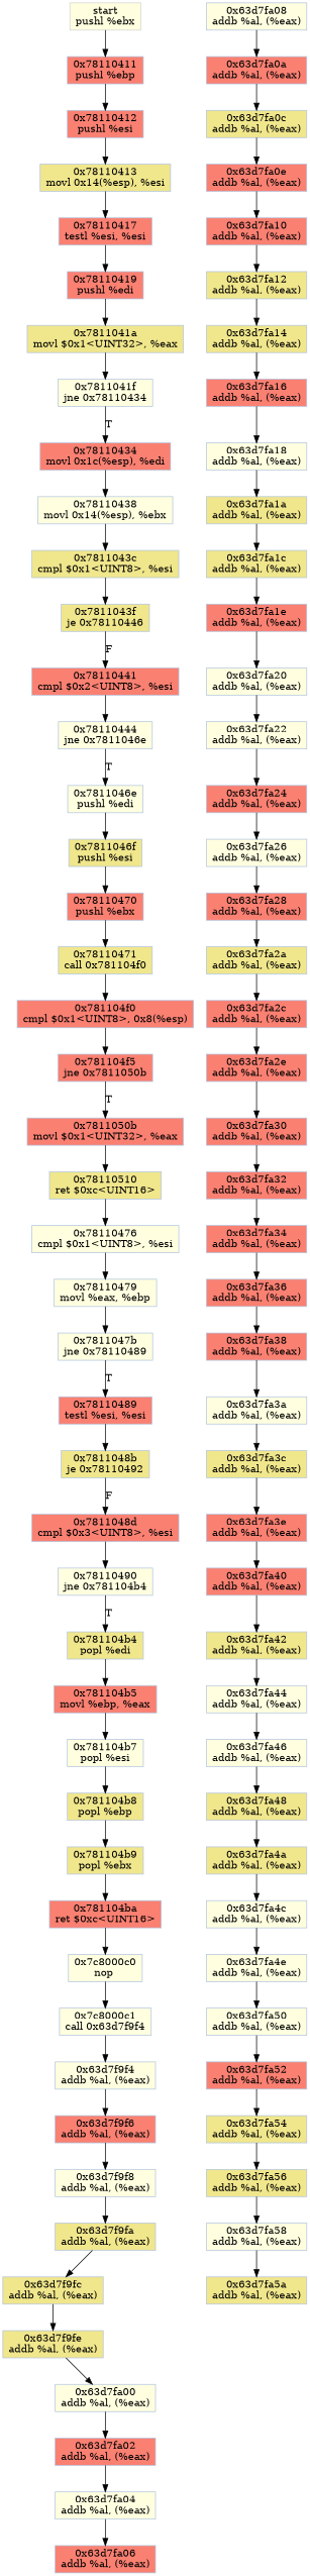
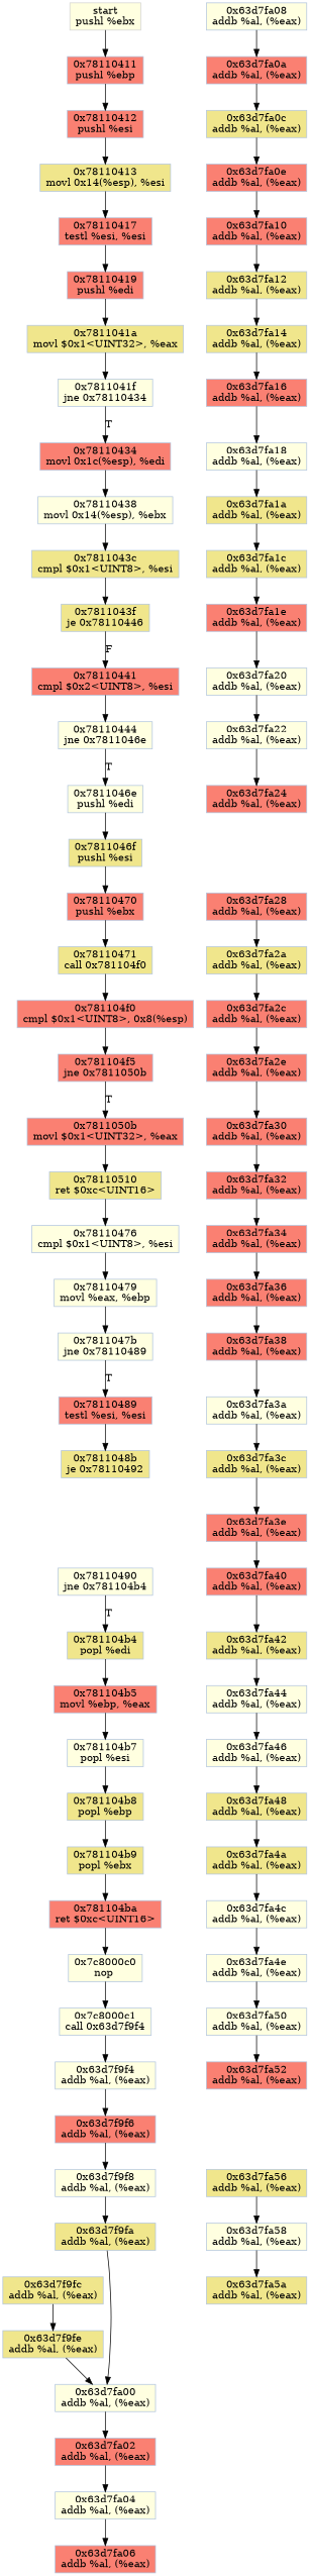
  digraph {
    node [color=lightsteelblue fillcolor=salmon shape=rectangle style=filled]
    edge [color="#000000"]
    n1 [color=lightgrey fillcolor=lightyellow label="start\npushl %ebx"]
    n2 [label="0x78110411\npushl %ebp"]
    n3 [label="0x78110412\npushl %esi"]
    n4 [fillcolor=khaki label="0x78110413\nmovl 0x14(%esp), %esi"]
    n5 [label="0x78110417\ntestl %esi, %esi"]
    n6 [label="0x78110419\npushl %edi"]
    n7 [fillcolor=khaki label="0x7811041a\nmovl $0x1<UINT32>, %eax"]
    n8 [fillcolor=lightyellow label="0x7811041f\njne 0x78110434"]
    n9 [label="0x78110434\nmovl 0x1c(%esp), %edi"]
    n10 [fillcolor=lightyellow label="0x78110438\nmovl 0x14(%esp), %ebx"]
    n11 [fillcolor=khaki label="0x7811043c\ncmpl $0x1<UINT8>, %esi"]
    n12 [fillcolor=khaki label="0x7811043f\nje 0x78110446"]
    n13 [label="0x78110441\ncmpl $0x2<UINT8>, %esi"]
    n14 [fillcolor=lightyellow label="0x78110444\njne 0x7811046e"]
    n15 [fillcolor=lightyellow label="0x7811046e\npushl %edi"]
    n16 [fillcolor=khaki label="0x7811046f\npushl %esi"]
    n17 [label="0x78110470\npushl %ebx"]
    n18 [fillcolor=khaki label="0x78110471\ncall 0x781104f0"]
    n19 [label="0x781104f0\ncmpl $0x1<UINT8>, 0x8(%esp)"]
    n20 [label="0x781104f5\njne 0x7811050b"]
    n21 [label="0x7811050b\nmovl $0x1<UINT32>, %eax"]
    n22 [fillcolor=khaki label="0x78110510\nret $0xc<UINT16>"]
    n23 [fillcolor=lightyellow label="0x78110476\ncmpl $0x1<UINT8>, %esi"]
    n24 [fillcolor=lightyellow label="0x78110479\nmovl %eax, %ebp"]
    n25 [fillcolor=lightyellow label="0x7811047b\njne 0x78110489"]
    n26 [label="0x78110489\ntestl %esi, %esi"]
    n27 [fillcolor=khaki label="0x7811048b\nje 0x78110492"]
-   n28 [label="0x7811048d\ncmpl $0x3<UINT8>, %esi"]
    n29 [fillcolor=lightyellow label="0x78110490\njne 0x781104b4"]
    n30 [fillcolor=khaki label="0x781104b4\npopl %edi"]
    n31 [label="0x781104b5\nmovl %ebp, %eax"]
    n32 [fillcolor=lightyellow label="0x781104b7\npopl %esi"]
    n33 [fillcolor=khaki label="0x781104b8\npopl %ebp"]
    n34 [fillcolor=khaki label="0x781104b9\npopl %ebx"]
    n35 [label="0x781104ba\nret $0xc<UINT16>"]
    n36 [fillcolor=lightyellow label="0x7c8000c0\nnop "]
    n37 [fillcolor=lightyellow label="0x7c8000c1\ncall 0x63d7f9f4"]
    n38 [fillcolor=lightyellow label="0x63d7f9f4\naddb %al, (%eax)"]
    n39 [label="0x63d7f9f6\naddb %al, (%eax)"]
    n40 [fillcolor=lightyellow label="0x63d7f9f8\naddb %al, (%eax)"]
    n41 [fillcolor=khaki label="0x63d7f9fa\naddb %al, (%eax)"]
    n42 [fillcolor=khaki label="0x63d7f9fc\naddb %al, (%eax)"]
    n43 [fillcolor=khaki label="0x63d7f9fe\naddb %al, (%eax)"]
    n44 [fillcolor=lightyellow label="0x63d7fa00\naddb %al, (%eax)"]
    n45 [label="0x63d7fa02\naddb %al, (%eax)"]
    n46 [fillcolor=lightyellow label="0x63d7fa04\naddb %al, (%eax)"]
    n47 [label="0x63d7fa06\naddb %al, (%eax)"]
    n48 [fillcolor=lightyellow label="0x63d7fa08\naddb %al, (%eax)"]
    n49 [label="0x63d7fa0a\naddb %al, (%eax)"]
    n50 [fillcolor=khaki label="0x63d7fa0c\naddb %al, (%eax)"]
    n51 [label="0x63d7fa0e\naddb %al, (%eax)"]
    n52 [label="0x63d7fa10\naddb %al, (%eax)"]
    n53 [fillcolor=khaki label="0x63d7fa12\naddb %al, (%eax)"]
    n54 [fillcolor=khaki label="0x63d7fa14\naddb %al, (%eax)"]
    n55 [label="0x63d7fa16\naddb %al, (%eax)"]
    n56 [fillcolor=lightyellow label="0x63d7fa18\naddb %al, (%eax)"]
    n57 [fillcolor=khaki label="0x63d7fa1a\naddb %al, (%eax)"]
    n58 [fillcolor=khaki label="0x63d7fa1c\naddb %al, (%eax)"]
    n59 [label="0x63d7fa1e\naddb %al, (%eax)"]
    n60 [fillcolor=lightyellow label="0x63d7fa20\naddb %al, (%eax)"]
    n61 [fillcolor=lightyellow label="0x63d7fa22\naddb %al, (%eax)"]
    n62 [label="0x63d7fa24\naddb %al, (%eax)"]
-   n63 [fillcolor=lightyellow label="0x63d7fa26\naddb %al, (%eax)"]
    n64 [label="0x63d7fa28\naddb %al, (%eax)"]
    n65 [fillcolor=khaki label="0x63d7fa2a\naddb %al, (%eax)"]
    n66 [label="0x63d7fa2c\naddb %al, (%eax)"]
    n67 [label="0x63d7fa2e\naddb %al, (%eax)"]
    n68 [label="0x63d7fa30\naddb %al, (%eax)"]
    n69 [label="0x63d7fa32\naddb %al, (%eax)"]
    n70 [label="0x63d7fa34\naddb %al, (%eax)"]
    n71 [label="0x63d7fa36\naddb %al, (%eax)"]
    n72 [label="0x63d7fa38\naddb %al, (%eax)"]
    n73 [fillcolor=lightyellow label="0x63d7fa3a\naddb %al, (%eax)"]
    n74 [fillcolor=khaki label="0x63d7fa3c\naddb %al, (%eax)"]
    n75 [label="0x63d7fa3e\naddb %al, (%eax)"]
    n76 [label="0x63d7fa40\naddb %al, (%eax)"]
    n77 [fillcolor=khaki label="0x63d7fa42\naddb %al, (%eax)"]
    n78 [fillcolor=lightyellow label="0x63d7fa44\naddb %al, (%eax)"]
    n79 [fillcolor=lightyellow label="0x63d7fa46\naddb %al, (%eax)"]
    n80 [fillcolor=khaki label="0x63d7fa48\naddb %al, (%eax)"]
    n81 [fillcolor=khaki label="0x63d7fa4a\naddb %al, (%eax)"]
    n82 [fillcolor=lightyellow label="0x63d7fa4c\naddb %al, (%eax)"]
    n83 [fillcolor=lightyellow label="0x63d7fa4e\naddb %al, (%eax)"]
    n84 [fillcolor=lightyellow label="0x63d7fa50\naddb %al, (%eax)"]
    n85 [label="0x63d7fa52\naddb %al, (%eax)"]
-   n86 [fillcolor=khaki label="0x63d7fa54\naddb %al, (%eax)"]
    n87 [fillcolor=khaki label="0x63d7fa56\naddb %al, (%eax)"]
    n88 [fillcolor=lightyellow label="0x63d7fa58\naddb %al, (%eax)"]
    n89 [fillcolor=khaki label="0x63d7fa5a\naddb %al, (%eax)"]
    n1 -> n2
    n2 -> n3
    n3 -> n4
    n4 -> n5
    n5 -> n6
    n6 -> n7
    n7 -> n8
    n8 -> n9 [label=T]
    n9 -> n10
    n10 -> n11
    n11 -> n12
    n12 -> n13 [label=F]
    n13 -> n14
    n14 -> n15 [label=T]
    n15 -> n16
    n16 -> n17
    n17 -> n18
    n18 -> n19
    n19 -> n20
    n20 -> n21 [label=T]
    n21 -> n22
    n22 -> n23
    n23 -> n24
    n24 -> n25
    n25 -> n26 [label=T]
    n26 -> n27
-   n27 -> n28 [label=F]
-   n28 -> n29
    n29 -> n30 [label=T]
    n30 -> n31
    n31 -> n32
    n32 -> n33
    n33 -> n34
    n34 -> n35
    n35 -> n36
    n36 -> n37
    n37 -> n38
    n38 -> n39
    n39 -> n40
    n40 -> n41
-   n41 -> n42
+   n41 -> n44
    n42 -> n43
    n43 -> n44
    n44 -> n45
    n45 -> n46
    n46 -> n47
    n48 -> n49
    n49 -> n50
    n50 -> n51
    n51 -> n52
    n52 -> n53
    n53 -> n54
    n54 -> n55
    n55 -> n56
    n56 -> n57
    n57 -> n58
    n58 -> n59
    n59 -> n60
    n60 -> n61
    n61 -> n62
-   n62 -> n63
-   n63 -> n64
    n64 -> n65
    n65 -> n66
    n66 -> n67
    n67 -> n68
    n68 -> n69
    n69 -> n70
    n70 -> n71
    n71 -> n72
    n72 -> n73
    n73 -> n74
    n74 -> n75
    n75 -> n76
    n76 -> n77
    n77 -> n78
    n78 -> n79
    n79 -> n80
    n80 -> n81
    n81 -> n82
    n82 -> n83
    n83 -> n84
    n84 -> n85
-   n85 -> n86
-   n86 -> n87
    n87 -> n88
    n88 -> n89
  }
